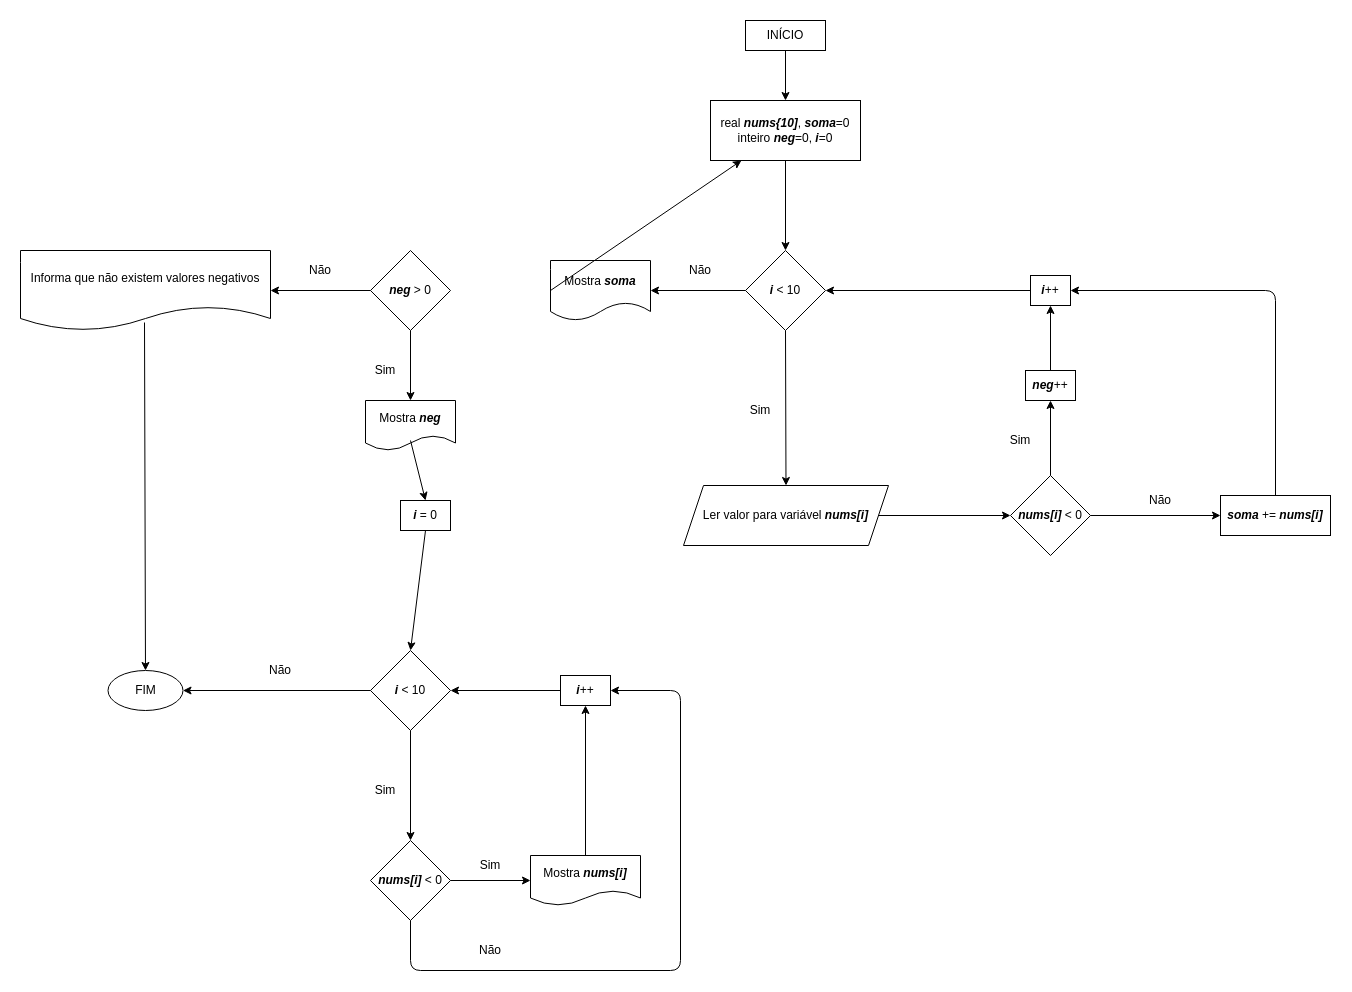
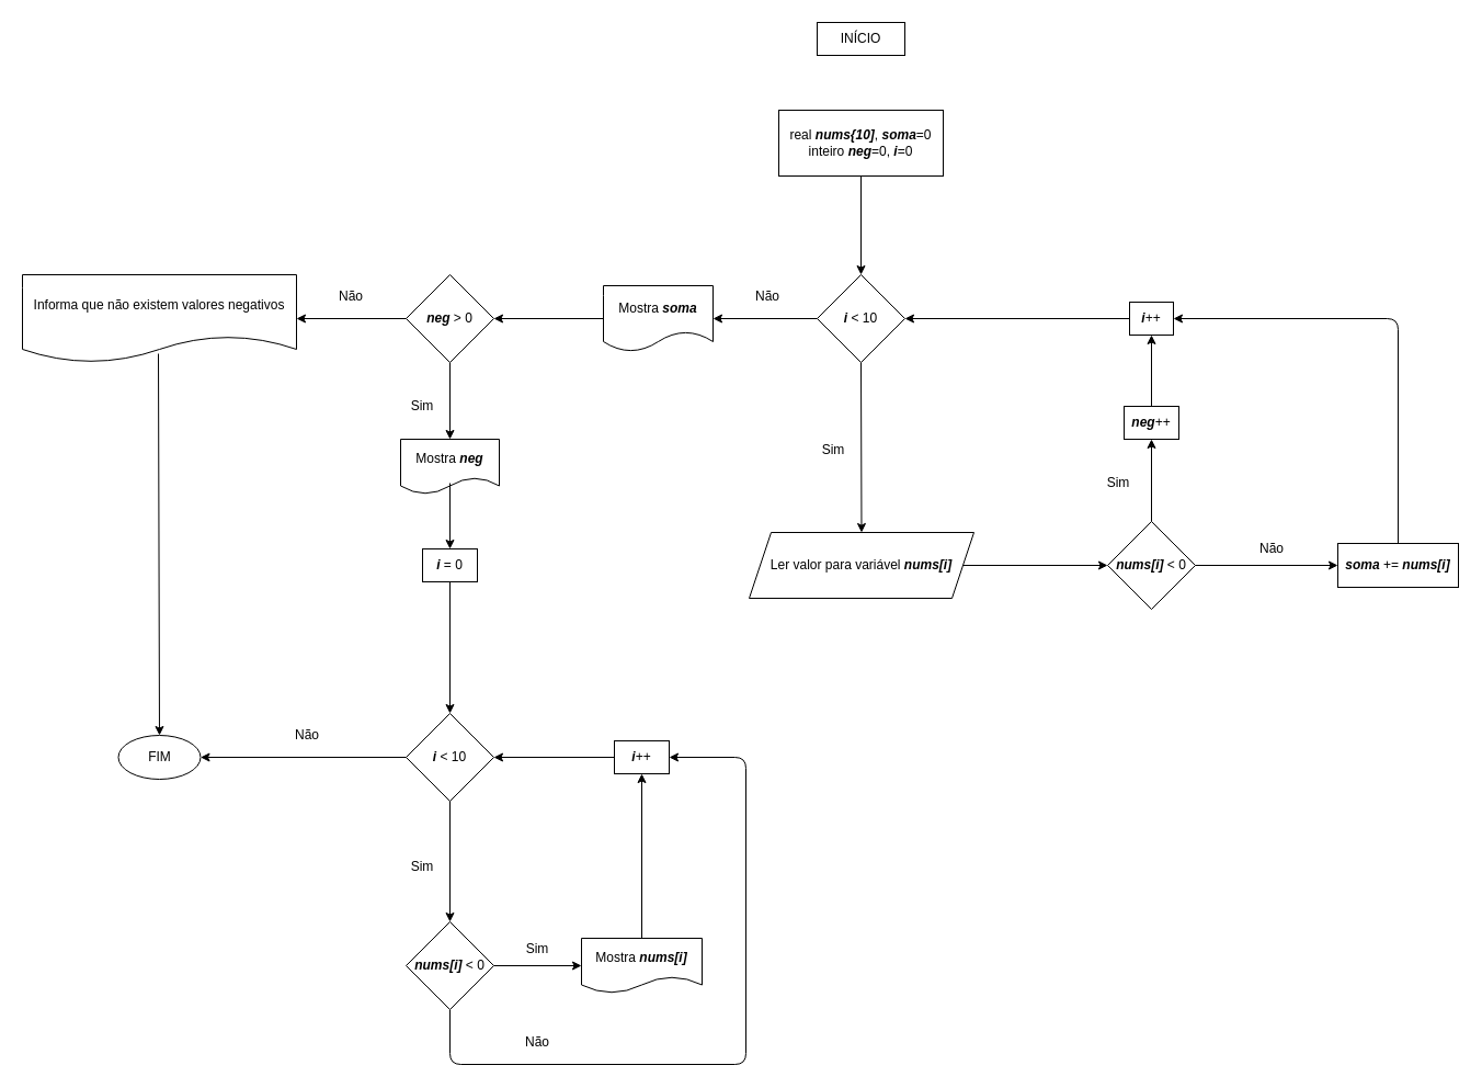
  <mxCell id="0" />
  <mxCell id="1" parent="0" />
  <mxCell id="2" value="INÍCIO" style="whiteSpace=wrap;html=1;rounded=0;" vertex="1" parent="1"><mxGeometry x="745" y="20" width="80" height="30" as="geometry" /></mxCell>
  <mxCell id="3" value="real &lt;i&gt;&lt;b&gt;nums{10]&lt;/b&gt;&lt;/i&gt;, &lt;b&gt;&lt;i&gt;soma&lt;/i&gt;&lt;/b&gt;=0&lt;br&gt;inteiro &lt;i&gt;&lt;b&gt;neg&lt;/b&gt;&lt;/i&gt;=0, &lt;b&gt;&lt;i&gt;i&lt;/i&gt;&lt;/b&gt;=0" style="rounded=0;whiteSpace=wrap;html=1;" vertex="1" parent="1"><mxGeometry x="710" y="100" width="150" height="60" as="geometry" /></mxCell>
  <mxCell id="4" value="&lt;b&gt;&lt;i&gt;i&lt;/i&gt;&lt;/b&gt; &amp;lt; 10" style="rhombus;whiteSpace=wrap;html=1;" vertex="1" parent="1"><mxGeometry x="745" y="250" width="80" height="80" as="geometry" /></mxCell>
  <mxCell id="5" value="Ler valor para variável &lt;b&gt;&lt;i&gt;nums[i]&lt;/i&gt;&lt;/b&gt;" style="shape=parallelogram;perimeter=parallelogramPerimeter;whiteSpace=wrap;html=1;fixedSize=1;" vertex="1" parent="1"><mxGeometry x="683" y="485" width="205" height="60" as="geometry" /></mxCell>
  <mxCell id="6" value="&lt;b&gt;&lt;i&gt;nums[i]&lt;/i&gt;&lt;/b&gt; &amp;lt; 0" style="rhombus;whiteSpace=wrap;html=1;" vertex="1" parent="1"><mxGeometry x="1010" y="475" width="80" height="80" as="geometry" /></mxCell>
  <mxCell id="7" value="&lt;b&gt;&lt;i&gt;neg&lt;/i&gt;&lt;/b&gt;++" style="rounded=0;whiteSpace=wrap;html=1;" vertex="1" parent="1"><mxGeometry x="1025" y="370" width="50" height="30" as="geometry" /></mxCell>
  <mxCell id="8" value="&lt;i&gt;&lt;b&gt;soma&lt;/b&gt;&lt;/i&gt; += &lt;b&gt;&lt;i&gt;nums[i]&lt;/i&gt;&lt;/b&gt;" style="rounded=0;whiteSpace=wrap;html=1;" vertex="1" parent="1"><mxGeometry x="1220" y="495" width="110" height="40" as="geometry" /></mxCell>
- <mxCell id="9" value="" style="endArrow=classic;html=1;exitX=0.5;exitY=1;exitDx=0;exitDy=0;entryX=0.5;entryY=0;entryDx=0;entryDy=0;" edge="1" parent="1" source="2" target="3"><mxGeometry width="50" height="50" relative="1" as="geometry"><mxPoint x="980" y="310" as="sourcePoint" /><mxPoint x="1030" y="260" as="targetPoint" /></mxGeometry></mxCell>
  <mxCell id="10" value="" style="endArrow=classic;html=1;exitX=0.5;exitY=1;exitDx=0;exitDy=0;entryX=0.5;entryY=0;entryDx=0;entryDy=0;" edge="1" parent="1" source="3" target="4"><mxGeometry width="50" height="50" relative="1" as="geometry"><mxPoint x="980" y="310" as="sourcePoint" /><mxPoint x="1030" y="260" as="targetPoint" /></mxGeometry></mxCell>
  <mxCell id="11" value="" style="endArrow=classic;html=1;exitX=0.5;exitY=1;exitDx=0;exitDy=0;entryX=0.5;entryY=0;entryDx=0;entryDy=0;" edge="1" parent="1" source="4" target="5"><mxGeometry width="50" height="50" relative="1" as="geometry"><mxPoint x="980" y="310" as="sourcePoint" /><mxPoint x="1030" y="260" as="targetPoint" /></mxGeometry></mxCell>
  <mxCell id="12" value="" style="endArrow=classic;html=1;exitX=1;exitY=0.5;exitDx=0;exitDy=0;entryX=0;entryY=0.5;entryDx=0;entryDy=0;" edge="1" parent="1" source="5" target="6"><mxGeometry width="50" height="50" relative="1" as="geometry"><mxPoint x="980" y="380" as="sourcePoint" /><mxPoint x="1010" y="510" as="targetPoint" /></mxGeometry></mxCell>
  <mxCell id="13" value="" style="endArrow=classic;html=1;entryX=0;entryY=0.5;entryDx=0;entryDy=0;exitX=1;exitY=0.5;exitDx=0;exitDy=0;" edge="1" parent="1" source="6" target="8"><mxGeometry width="50" height="50" relative="1" as="geometry"><mxPoint x="1090" y="510" as="sourcePoint" /><mxPoint x="1030" y="330" as="targetPoint" /></mxGeometry></mxCell>
  <mxCell id="14" value="" style="endArrow=classic;html=1;exitX=0.5;exitY=0;exitDx=0;exitDy=0;entryX=0.5;entryY=1;entryDx=0;entryDy=0;" edge="1" parent="1" source="6" target="7"><mxGeometry width="50" height="50" relative="1" as="geometry"><mxPoint x="980" y="385" as="sourcePoint" /><mxPoint x="1030" y="335" as="targetPoint" /></mxGeometry></mxCell>
  <mxCell id="15" value="&lt;b&gt;&lt;i&gt;i&lt;/i&gt;&lt;/b&gt;++" style="rounded=0;whiteSpace=wrap;html=1;" vertex="1" parent="1"><mxGeometry x="1030" y="275" width="40" height="30" as="geometry" /></mxCell>
  <mxCell id="16" value="" style="endArrow=classic;html=1;entryX=0.5;entryY=1;entryDx=0;entryDy=0;exitX=0.5;exitY=0;exitDx=0;exitDy=0;" edge="1" parent="1" source="7" target="15"><mxGeometry width="50" height="50" relative="1" as="geometry"><mxPoint x="980" y="500" as="sourcePoint" /><mxPoint x="1030" y="450" as="targetPoint" /></mxGeometry></mxCell>
  <mxCell id="17" value="" style="endArrow=classic;html=1;entryX=1;entryY=0.5;entryDx=0;entryDy=0;exitX=0;exitY=0.5;exitDx=0;exitDy=0;" edge="1" parent="1" source="15" target="4"><mxGeometry width="50" height="50" relative="1" as="geometry"><mxPoint x="980" y="500" as="sourcePoint" /><mxPoint x="1030" y="450" as="targetPoint" /></mxGeometry></mxCell>
  <mxCell id="18" value="" style="endArrow=classic;html=1;exitX=0.5;exitY=0;exitDx=0;exitDy=0;entryX=1;entryY=0.5;entryDx=0;entryDy=0;" edge="1" parent="1" source="8" target="15"><mxGeometry width="50" height="50" relative="1" as="geometry"><mxPoint x="980" y="500" as="sourcePoint" /><mxPoint x="1030" y="450" as="targetPoint" /><Array as="points"><mxPoint x="1275" y="290" /></Array></mxGeometry></mxCell>
  <mxCell id="19" value="Sim" style="text;html=1;strokeColor=none;fillColor=none;align=center;verticalAlign=middle;whiteSpace=wrap;rounded=0;" vertex="1" parent="1"><mxGeometry x="1000" y="430" width="40" height="20" as="geometry" /></mxCell>
  <mxCell id="20" value="Não" style="text;html=1;strokeColor=none;fillColor=none;align=center;verticalAlign=middle;whiteSpace=wrap;rounded=0;" vertex="1" parent="1"><mxGeometry x="1140" y="490" width="40" height="20" as="geometry" /></mxCell>
  <mxCell id="21" value="Sim" style="text;html=1;strokeColor=none;fillColor=none;align=center;verticalAlign=middle;whiteSpace=wrap;rounded=0;" vertex="1" parent="1"><mxGeometry x="740" y="400" width="40" height="20" as="geometry" /></mxCell>
  <mxCell id="22" value="Mostra &lt;b&gt;&lt;i&gt;soma&lt;/i&gt;&lt;/b&gt;" style="shape=document;whiteSpace=wrap;html=1;boundedLbl=1;" vertex="1" parent="1"><mxGeometry x="550" y="260" width="100" height="60" as="geometry" /></mxCell>
  <mxCell id="23" value="" style="endArrow=classic;html=1;entryX=1;entryY=0.5;entryDx=0;entryDy=0;exitX=0;exitY=0.5;exitDx=0;exitDy=0;" edge="1" parent="1" source="4" target="22"><mxGeometry width="50" height="50" relative="1" as="geometry"><mxPoint x="660" y="390" as="sourcePoint" /><mxPoint x="710" y="340" as="targetPoint" /></mxGeometry></mxCell>
  <mxCell id="24" value="Não" style="text;html=1;strokeColor=none;fillColor=none;align=center;verticalAlign=middle;whiteSpace=wrap;rounded=0;" vertex="1" parent="1"><mxGeometry x="680" y="260" width="40" height="20" as="geometry" /></mxCell>
  <mxCell id="25" value="&lt;b&gt;&lt;i&gt;neg&lt;/i&gt;&lt;/b&gt; &amp;gt; 0" style="rhombus;whiteSpace=wrap;html=1;" vertex="1" parent="1"><mxGeometry x="370" y="250" width="80" height="80" as="geometry" /></mxCell>
  <mxCell id="26" value="Mostra &lt;b&gt;&lt;i&gt;neg&lt;/i&gt;&lt;/b&gt;" style="shape=document;whiteSpace=wrap;html=1;boundedLbl=1;" vertex="1" parent="1"><mxGeometry x="365" y="400" width="90" height="50" as="geometry" /></mxCell>
- <mxCell id="27" value="&lt;b&gt;&lt;i&gt;i&lt;/i&gt;&lt;/b&gt; = 0" style="rounded=0;whiteSpace=wrap;html=1;" vertex="1" parent="1"><mxGeometry x="400" y="500" width="50" height="30" as="geometry" /></mxCell>
+ <mxCell id="27" value="&lt;b&gt;&lt;i&gt;i&lt;/i&gt;&lt;/b&gt; = 0" style="rounded=0;whiteSpace=wrap;html=1;" vertex="1" parent="1"><mxGeometry x="385" y="500" width="50" height="30" as="geometry" /></mxCell>
  <mxCell id="28" value="&lt;b&gt;&lt;i&gt;i&lt;/i&gt;&lt;/b&gt; &amp;lt; 10" style="rhombus;whiteSpace=wrap;html=1;" vertex="1" parent="1"><mxGeometry x="370" y="650" width="80" height="80" as="geometry" /></mxCell>
  <mxCell id="29" value="&lt;b&gt;&lt;i&gt;nums[i]&lt;/i&gt;&lt;/b&gt; &amp;lt; 0" style="rhombus;whiteSpace=wrap;html=1;" vertex="1" parent="1"><mxGeometry x="370" y="840" width="80" height="80" as="geometry" /></mxCell>
- <mxCell id="30" value="" style="endArrow=classic;html=1;exitX=0;exitY=0.5;exitDx=0;exitDy=0;" edge="1" parent="1" source="22" target="3"><mxGeometry width="50" height="50" relative="1" as="geometry"><mxPoint x="660" y="430" as="sourcePoint" /><mxPoint x="710" y="380" as="targetPoint" /></mxGeometry></mxCell>
+ <mxCell id="30" value="" style="endArrow=classic;html=1;entryX=1;entryY=0.5;entryDx=0;entryDy=0;exitX=0;exitY=0.5;exitDx=0;exitDy=0;" edge="1" parent="1" source="22" target="25"><mxGeometry width="50" height="50" relative="1" as="geometry"><mxPoint x="660" y="430" as="sourcePoint" /><mxPoint x="710" y="380" as="targetPoint" /></mxGeometry></mxCell>
  <mxCell id="31" value="" style="endArrow=classic;html=1;exitX=0.5;exitY=1;exitDx=0;exitDy=0;entryX=0.5;entryY=0;entryDx=0;entryDy=0;" edge="1" parent="1" source="25" target="26"><mxGeometry width="50" height="50" relative="1" as="geometry"><mxPoint x="660" y="430" as="sourcePoint" /><mxPoint x="710" y="380" as="targetPoint" /></mxGeometry></mxCell>
  <mxCell id="32" value="" style="endArrow=classic;html=1;entryX=0.5;entryY=0;entryDx=0;entryDy=0;exitX=0.5;exitY=0.8;exitDx=0;exitDy=0;exitPerimeter=0;" edge="1" parent="1" source="26" target="27"><mxGeometry width="50" height="50" relative="1" as="geometry"><mxPoint x="660" y="430" as="sourcePoint" /><mxPoint x="710" y="380" as="targetPoint" /></mxGeometry></mxCell>
  <mxCell id="33" value="" style="endArrow=classic;html=1;exitX=0.5;exitY=1;exitDx=0;exitDy=0;entryX=0.5;entryY=0;entryDx=0;entryDy=0;" edge="1" parent="1" source="27" target="28"><mxGeometry width="50" height="50" relative="1" as="geometry"><mxPoint x="660" y="660" as="sourcePoint" /><mxPoint x="710" y="610" as="targetPoint" /></mxGeometry></mxCell>
  <mxCell id="34" value="" style="endArrow=classic;html=1;exitX=0.5;exitY=1;exitDx=0;exitDy=0;entryX=0.5;entryY=0;entryDx=0;entryDy=0;" edge="1" parent="1" source="28" target="29"><mxGeometry width="50" height="50" relative="1" as="geometry"><mxPoint x="660" y="660" as="sourcePoint" /><mxPoint x="710" y="610" as="targetPoint" /></mxGeometry></mxCell>
  <mxCell id="35" value="Mostra &lt;b&gt;&lt;i&gt;nums[i]&lt;/i&gt;&lt;/b&gt;" style="shape=document;whiteSpace=wrap;html=1;boundedLbl=1;" vertex="1" parent="1"><mxGeometry x="530" y="855" width="110" height="50" as="geometry" /></mxCell>
  <mxCell id="36" value="" style="endArrow=classic;html=1;exitX=1;exitY=0.5;exitDx=0;exitDy=0;entryX=0;entryY=0.5;entryDx=0;entryDy=0;" edge="1" parent="1" source="29" target="35"><mxGeometry width="50" height="50" relative="1" as="geometry"><mxPoint x="660" y="850" as="sourcePoint" /><mxPoint x="710" y="800" as="targetPoint" /></mxGeometry></mxCell>
  <mxCell id="37" value="&lt;b&gt;&lt;i&gt;i&lt;/i&gt;&lt;/b&gt;++" style="rounded=0;whiteSpace=wrap;html=1;" vertex="1" parent="1"><mxGeometry x="560" y="675" width="50" height="30" as="geometry" /></mxCell>
  <mxCell id="38" value="" style="endArrow=classic;html=1;exitX=0.5;exitY=0;exitDx=0;exitDy=0;entryX=0.5;entryY=1;entryDx=0;entryDy=0;" edge="1" parent="1" source="35" target="37"><mxGeometry width="50" height="50" relative="1" as="geometry"><mxPoint x="660" y="760" as="sourcePoint" /><mxPoint x="710" y="710" as="targetPoint" /></mxGeometry></mxCell>
  <mxCell id="39" value="" style="endArrow=classic;html=1;entryX=1;entryY=0.5;entryDx=0;entryDy=0;exitX=0;exitY=0.5;exitDx=0;exitDy=0;" edge="1" parent="1" source="37" target="28"><mxGeometry width="50" height="50" relative="1" as="geometry"><mxPoint x="660" y="760" as="sourcePoint" /><mxPoint x="710" y="710" as="targetPoint" /></mxGeometry></mxCell>
  <mxCell id="40" value="" style="endArrow=classic;html=1;exitX=0.5;exitY=1;exitDx=0;exitDy=0;entryX=1;entryY=0.5;entryDx=0;entryDy=0;" edge="1" parent="1" source="29" target="37"><mxGeometry width="50" height="50" relative="1" as="geometry"><mxPoint x="660" y="880" as="sourcePoint" /><mxPoint x="710" y="830" as="targetPoint" /><Array as="points"><mxPoint x="410" y="970" /><mxPoint x="680" y="970" /><mxPoint x="680" y="690" /></Array></mxGeometry></mxCell>
  <mxCell id="41" value="Sim" style="text;html=1;strokeColor=none;fillColor=none;align=center;verticalAlign=middle;whiteSpace=wrap;rounded=0;" vertex="1" parent="1"><mxGeometry x="470" y="855" width="40" height="20" as="geometry" /></mxCell>
  <mxCell id="42" value="Sim" style="text;html=1;strokeColor=none;fillColor=none;align=center;verticalAlign=middle;whiteSpace=wrap;rounded=0;" vertex="1" parent="1"><mxGeometry x="365" y="780" width="40" height="20" as="geometry" /></mxCell>
  <mxCell id="43" value="Não" style="text;html=1;strokeColor=none;fillColor=none;align=center;verticalAlign=middle;whiteSpace=wrap;rounded=0;" vertex="1" parent="1"><mxGeometry x="470" y="940" width="40" height="20" as="geometry" /></mxCell>
  <mxCell id="44" value="Informa que não existem valores negativos" style="shape=document;whiteSpace=wrap;html=1;boundedLbl=1;" vertex="1" parent="1"><mxGeometry x="20" y="250" width="250" height="80" as="geometry" /></mxCell>
  <mxCell id="45" value="FIM" style="ellipse;whiteSpace=wrap;html=1;" vertex="1" parent="1"><mxGeometry x="107.5" y="670" width="75" height="40" as="geometry" /></mxCell>
  <mxCell id="46" value="" style="endArrow=classic;html=1;entryX=1;entryY=0.5;entryDx=0;entryDy=0;exitX=0;exitY=0.5;exitDx=0;exitDy=0;" edge="1" parent="1" source="28" target="45"><mxGeometry width="50" height="50" relative="1" as="geometry"><mxPoint x="250" y="660" as="sourcePoint" /><mxPoint x="300" y="610" as="targetPoint" /></mxGeometry></mxCell>
  <mxCell id="47" value="" style="endArrow=classic;html=1;entryX=0.5;entryY=0;entryDx=0;entryDy=0;exitX=0.496;exitY=0.9;exitDx=0;exitDy=0;exitPerimeter=0;" edge="1" parent="1" source="44" target="45"><mxGeometry width="50" height="50" relative="1" as="geometry"><mxPoint x="250" y="550" as="sourcePoint" /><mxPoint x="300" y="500" as="targetPoint" /></mxGeometry></mxCell>
  <mxCell id="48" value="" style="endArrow=classic;html=1;exitX=0;exitY=0.5;exitDx=0;exitDy=0;entryX=1;entryY=0.5;entryDx=0;entryDy=0;" edge="1" parent="1" source="25" target="44"><mxGeometry width="50" height="50" relative="1" as="geometry"><mxPoint x="250" y="500" as="sourcePoint" /><mxPoint x="300" y="450" as="targetPoint" /></mxGeometry></mxCell>
  <mxCell id="49" value="Sim" style="text;html=1;strokeColor=none;fillColor=none;align=center;verticalAlign=middle;whiteSpace=wrap;rounded=0;" vertex="1" parent="1"><mxGeometry x="365" y="360" width="40" height="20" as="geometry" /></mxCell>
  <mxCell id="50" value="Não" style="text;html=1;strokeColor=none;fillColor=none;align=center;verticalAlign=middle;whiteSpace=wrap;rounded=0;" vertex="1" parent="1"><mxGeometry x="300" y="260" width="40" height="20" as="geometry" /></mxCell>
  <mxCell id="51" value="Não" style="text;html=1;strokeColor=none;fillColor=none;align=center;verticalAlign=middle;whiteSpace=wrap;rounded=0;" vertex="1" parent="1"><mxGeometry x="260" y="660" width="40" height="20" as="geometry" /></mxCell>
